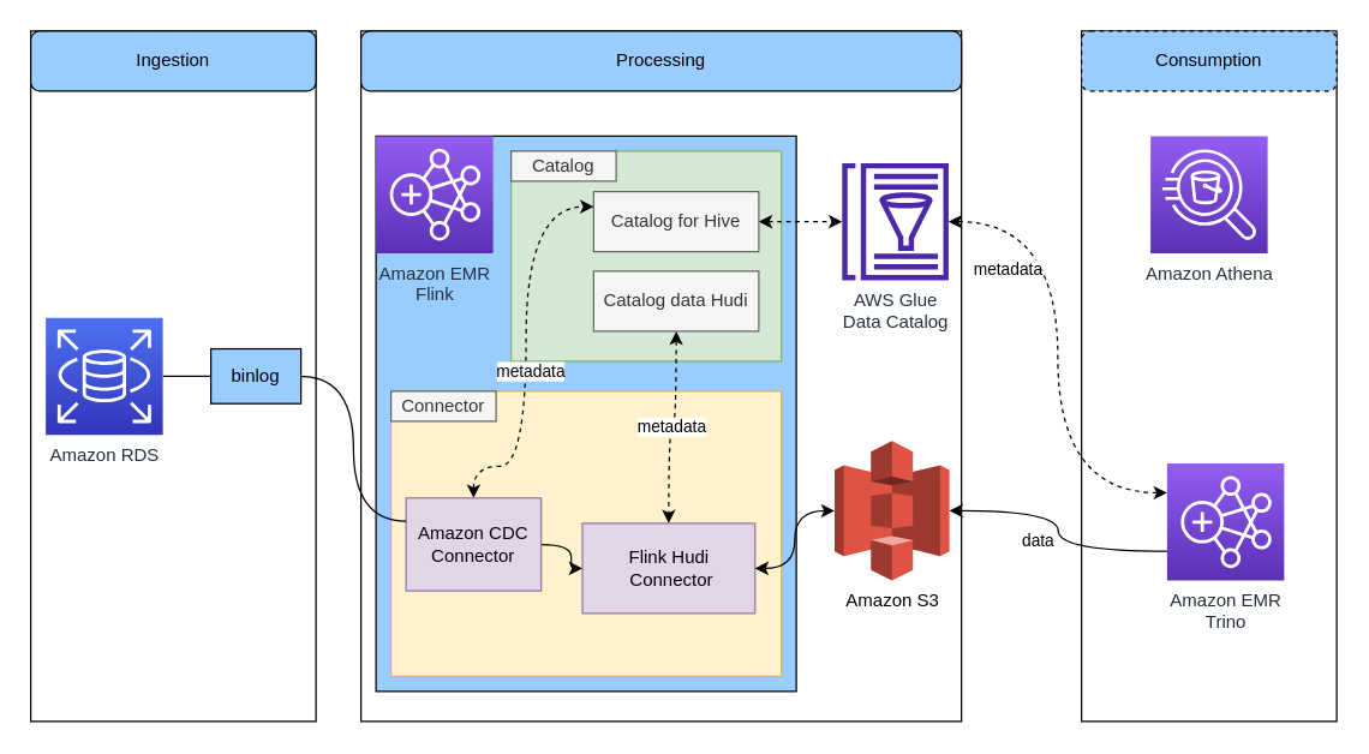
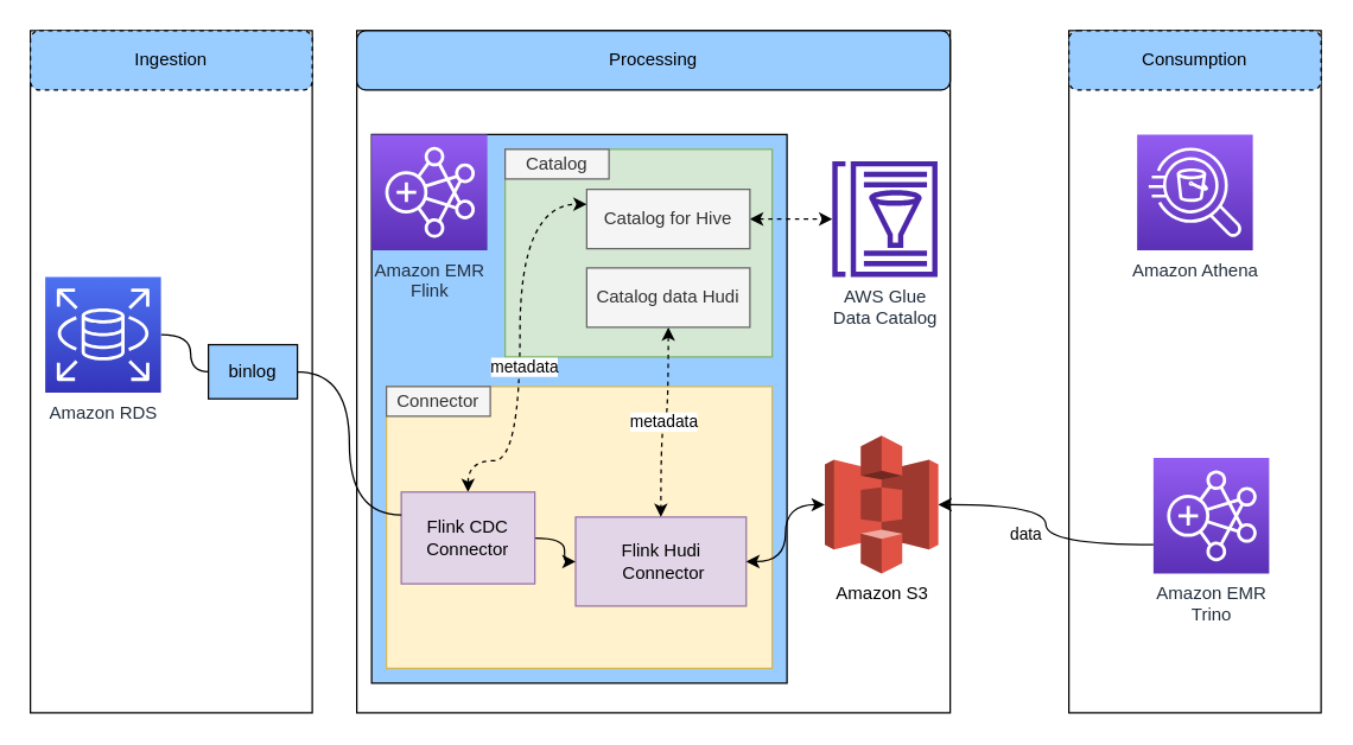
  <mxCell id="0" />
  <mxCell id="1" parent="0" />
  <mxCell id="2" value="" style="rounded=0;whiteSpace=wrap;html=1;" parent="1" vertex="1"><mxGeometry x="240" y="20" width="400" height="460" as="geometry" /></mxCell>
  <mxCell id="3" value="" style="rounded=0;whiteSpace=wrap;html=1;" parent="1" vertex="1"><mxGeometry x="720" y="20" width="170" height="460" as="geometry" /></mxCell>
  <mxCell id="4" value="" style="rounded=0;whiteSpace=wrap;html=1;" parent="1" vertex="1"><mxGeometry x="20" y="20" width="190" height="460" as="geometry" /></mxCell>
  <mxCell id="5" style="edgeStyle=orthogonalEdgeStyle;curved=1;orthogonalLoop=1;jettySize=auto;html=1;exitX=1;exitY=0.5;exitDx=0;exitDy=0;exitPerimeter=0;entryX=0;entryY=0.5;entryDx=0;entryDy=0;endArrow=none;" parent="1" source="6" target="19" edge="1"><mxGeometry relative="1" as="geometry" /></mxCell>
- <mxCell id="6" value="Amazon RDS" style="sketch=0;points=[[0,0,0],[0.25,0,0],[0.5,0,0],[0.75,0,0],[1,0,0],[0,1,0],[0.25,1,0],[0.5,1,0],[0.75,1,0],[1,1,0],[0,0.25,0],[0,0.5,0],[0,0.75,0],[1,0.25,0],[1,0.5,0],[1,0.75,0]];outlineConnect=0;fontColor=#232F3E;gradientColor=#4D72F3;gradientDirection=north;fillColor=#3334B9;strokeColor=#ffffff;dashed=0;verticalLabelPosition=bottom;verticalAlign=top;align=center;html=1;fontSize=12;fontStyle=0;aspect=fixed;shape=mxgraph.aws4.resourceIcon;resIcon=mxgraph.aws4.rds;" parent="1" vertex="1"><mxGeometry x="30" y="211" width="78" height="78" as="geometry" /></mxCell>
+ <mxCell id="6" value="Amazon RDS" style="sketch=0;points=[[0,0,0],[0.25,0,0],[0.5,0,0],[0.75,0,0],[1,0,0],[0,1,0],[0.25,1,0],[0.5,1,0],[0.75,1,0],[1,1,0],[0,0.25,0],[0,0.5,0],[0,0.75,0],[1,0.25,0],[1,0.5,0],[1,0.75,0]];outlineConnect=0;fontColor=#232F3E;gradientColor=#4D72F3;gradientDirection=north;fillColor=#3334B9;strokeColor=#ffffff;dashed=0;verticalLabelPosition=bottom;verticalAlign=top;align=center;html=1;fontSize=12;fontStyle=0;aspect=fixed;shape=mxgraph.aws4.resourceIcon;resIcon=mxgraph.aws4.rds;" parent="1" vertex="1"><mxGeometry x="30" y="186" width="78" height="78" as="geometry" /></mxCell>
  <mxCell id="7" value="Amazon Athena" style="sketch=0;points=[[0,0,0],[0.25,0,0],[0.5,0,0],[0.75,0,0],[1,0,0],[0,1,0],[0.25,1,0],[0.5,1,0],[0.75,1,0],[1,1,0],[0,0.25,0],[0,0.5,0],[0,0.75,0],[1,0.25,0],[1,0.5,0],[1,0.75,0]];outlineConnect=0;fontColor=#232F3E;gradientColor=#945DF2;gradientDirection=north;fillColor=#5A30B5;strokeColor=#ffffff;dashed=0;verticalLabelPosition=bottom;verticalAlign=top;align=center;html=1;fontSize=12;fontStyle=0;aspect=fixed;shape=mxgraph.aws4.resourceIcon;resIcon=mxgraph.aws4.athena;" parent="1" vertex="1"><mxGeometry x="766" y="90" width="78" height="78" as="geometry" /></mxCell>
  <mxCell id="8" value="Amazon EMR&lt;br&gt;Trino" style="sketch=0;points=[[0,0,0],[0.25,0,0],[0.5,0,0],[0.75,0,0],[1,0,0],[0,1,0],[0.25,1,0],[0.5,1,0],[0.75,1,0],[1,1,0],[0,0.25,0],[0,0.5,0],[0,0.75,0],[1,0.25,0],[1,0.5,0],[1,0.75,0]];outlineConnect=0;fontColor=#232F3E;gradientColor=#945DF2;gradientDirection=north;fillColor=#5A30B5;strokeColor=#ffffff;dashed=0;verticalLabelPosition=bottom;verticalAlign=top;align=center;html=1;fontSize=12;fontStyle=0;aspect=fixed;shape=mxgraph.aws4.resourceIcon;resIcon=mxgraph.aws4.emr;" parent="1" vertex="1"><mxGeometry x="777" y="308.13" width="78" height="78" as="geometry" /></mxCell>
- <mxCell id="9" value="Ingestion" style="rounded=1;whiteSpace=wrap;html=1;fillColor=#99CCFF;" parent="1" vertex="1"><mxGeometry x="20" y="20" width="190" height="40" as="geometry" /></mxCell>
+ <mxCell id="9" value="Ingestion" style="rounded=1;whiteSpace=wrap;html=1;fillColor=#99CCFF;dashed=1;" parent="1" vertex="1"><mxGeometry x="20" y="20" width="190" height="40" as="geometry" /></mxCell>
  <mxCell id="10" value="Processing" style="rounded=1;whiteSpace=wrap;html=1;fillColor=#99CCFF;" parent="1" vertex="1"><mxGeometry x="240" y="20" width="400" height="40" as="geometry" /></mxCell>
- <mxCell id="11" style="edgeStyle=orthogonalEdgeStyle;curved=1;orthogonalLoop=1;jettySize=auto;html=1;entryX=0;entryY=0.25;entryDx=0;entryDy=0;entryPerimeter=0;dashed=1;startArrow=classic;startFill=1;" parent="1" source="13" target="8" edge="1"><mxGeometry relative="1" as="geometry" /></mxCell>
- <mxCell id="12" value="metadata" style="edgeLabel;html=1;align=center;verticalAlign=middle;resizable=0;points=[];" parent="11" vertex="1" connectable="0"><mxGeometry x="-0.113" y="1" relative="1" as="geometry"><mxPoint x="-35" y="-41" as="offset" /></mxGeometry></mxCell>
  <mxCell id="13" value="AWS Glue &lt;br&gt;Data Catalog" style="sketch=0;outlineConnect=0;fontColor=#232F3E;gradientColor=none;fillColor=#4D27AA;strokeColor=none;dashed=0;verticalLabelPosition=bottom;verticalAlign=top;align=center;html=1;fontSize=12;fontStyle=0;aspect=fixed;pointerEvents=1;shape=mxgraph.aws4.glue_data_catalog;" parent="1" vertex="1"><mxGeometry x="560" y="108" width="72" height="78" as="geometry" /></mxCell>
  <mxCell id="14" value="" style="rounded=0;whiteSpace=wrap;html=1;fillColor=#99CCFF;" parent="1" vertex="1"><mxGeometry x="250" y="90" width="280" height="370" as="geometry" /></mxCell>
  <mxCell id="15" style="edgeStyle=orthogonalEdgeStyle;curved=1;orthogonalLoop=1;jettySize=auto;html=1;entryX=0;entryY=0.75;entryDx=0;entryDy=0;entryPerimeter=0;startArrow=classic;startFill=1;endArrow=none;" parent="1" source="17" target="8" edge="1"><mxGeometry relative="1" as="geometry" /></mxCell>
  <mxCell id="16" value="data" style="edgeLabel;html=1;align=center;verticalAlign=middle;resizable=0;points=[];" parent="15" vertex="1" connectable="0"><mxGeometry x="-0.558" y="-2" relative="1" as="geometry"><mxPoint x="20" y="18" as="offset" /></mxGeometry></mxCell>
  <mxCell id="17" value="Amazon S3" style="outlineConnect=0;dashed=0;verticalLabelPosition=bottom;verticalAlign=top;align=center;html=1;shape=mxgraph.aws3.s3;fillColor=#E05243;gradientColor=none;" parent="1" vertex="1"><mxGeometry x="555.5" y="293.13" width="76.5" height="93" as="geometry" /></mxCell>
  <mxCell id="18" value="Consumption" style="rounded=1;whiteSpace=wrap;html=1;fillColor=#99CCFF;dashed=1;" parent="1" vertex="1"><mxGeometry x="720" y="20" width="170" height="40" as="geometry" /></mxCell>
  <mxCell id="19" value="binlog" style="rounded=0;whiteSpace=wrap;html=1;fillColor=#99CCFF;" parent="1" vertex="1"><mxGeometry x="140" y="231.75" width="60" height="36.5" as="geometry" /></mxCell>
  <mxCell id="20" style="edgeStyle=orthogonalEdgeStyle;curved=1;orthogonalLoop=1;jettySize=auto;html=1;entryX=0;entryY=0.5;entryDx=0;entryDy=0;" parent="1" source="30" target="24" edge="1"><mxGeometry relative="1" as="geometry" /></mxCell>
  <mxCell id="21" value="Amazon EMR &lt;br&gt;Flink" style="sketch=0;points=[[0,0,0],[0.25,0,0],[0.5,0,0],[0.75,0,0],[1,0,0],[0,1,0],[0.25,1,0],[0.5,1,0],[0.75,1,0],[1,1,0],[0,0.25,0],[0,0.5,0],[0,0.75,0],[1,0.25,0],[1,0.5,0],[1,0.75,0]];outlineConnect=0;fontColor=#232F3E;gradientColor=#945DF2;gradientDirection=north;fillColor=#5A30B5;strokeColor=#ffffff;dashed=0;verticalLabelPosition=bottom;verticalAlign=top;align=center;html=1;fontSize=12;fontStyle=0;aspect=fixed;shape=mxgraph.aws4.resourceIcon;resIcon=mxgraph.aws4.emr;" parent="1" vertex="1"><mxGeometry x="250" y="90" width="78" height="78" as="geometry" /></mxCell>
  <mxCell id="22" value="" style="rounded=0;whiteSpace=wrap;html=1;fillColor=#d5e8d4;strokeColor=#82b366;" parent="1" vertex="1"><mxGeometry x="340" y="100" width="180" height="140" as="geometry" /></mxCell>
  <mxCell id="23" value="" style="rounded=0;whiteSpace=wrap;html=1;fillColor=#fff2cc;strokeColor=#d6b656;" parent="1" vertex="1"><mxGeometry x="260" y="260" width="260" height="190" as="geometry" /></mxCell>
  <mxCell id="24" value="Flink Hudi&lt;br&gt;&amp;nbsp;Connector" style="rounded=0;whiteSpace=wrap;html=1;fillColor=#e1d5e7;strokeColor=#9673a6;" parent="1" vertex="1"><mxGeometry x="387.5" y="348" width="115" height="60" as="geometry" /></mxCell>
  <mxCell id="25" style="edgeStyle=orthogonalEdgeStyle;orthogonalLoop=1;jettySize=auto;html=1;exitX=1;exitY=0.5;exitDx=0;exitDy=0;dashed=1;startArrow=classic;startFill=1;curved=1;" parent="1" source="26" target="13" edge="1"><mxGeometry relative="1" as="geometry" /></mxCell>
  <mxCell id="26" value="Catalog for Hive" style="rounded=0;whiteSpace=wrap;html=1;fillColor=#f5f5f5;strokeColor=#666666;fontColor=#333333;" parent="1" vertex="1"><mxGeometry x="395" y="127" width="110" height="40" as="geometry" /></mxCell>
  <mxCell id="27" style="edgeStyle=orthogonalEdgeStyle;curved=1;orthogonalLoop=1;jettySize=auto;html=1;entryX=0;entryY=0.5;entryDx=0;entryDy=0;strokeWidth=1;fontColor=default;startArrow=none;startFill=0;endArrow=classic;endFill=1;" parent="1" source="30" target="24" edge="1"><mxGeometry relative="1" as="geometry" /></mxCell>
  <mxCell id="28" style="edgeStyle=orthogonalEdgeStyle;curved=1;orthogonalLoop=1;jettySize=auto;html=1;entryX=0;entryY=0.25;entryDx=0;entryDy=0;dashed=1;startArrow=classic;startFill=1;exitX=0.5;exitY=0;exitDx=0;exitDy=0;" edge="1" parent="1" source="30" target="26"><mxGeometry relative="1" as="geometry"><Array as="points"><mxPoint x="315" y="310" /><mxPoint x="350" y="310" /><mxPoint x="350" y="137" /></Array></mxGeometry></mxCell>
  <mxCell id="29" value="metadata" style="edgeLabel;html=1;align=center;verticalAlign=middle;resizable=0;points=[];" vertex="1" connectable="0" parent="28"><mxGeometry x="-0.127" y="-2" relative="1" as="geometry"><mxPoint as="offset" /></mxGeometry></mxCell>
- <mxCell id="30" value="Amazon CDC&lt;br&gt;Connector" style="rounded=0;whiteSpace=wrap;html=1;fillColor=#e1d5e7;strokeColor=#9673a6;" parent="1" vertex="1"><mxGeometry x="270" y="331.13" width="90" height="61.87" as="geometry" /></mxCell>
+ <mxCell id="30" value="Flink CDC&lt;br&gt;Connector" style="rounded=0;whiteSpace=wrap;html=1;fillColor=#e1d5e7;strokeColor=#9673a6;" parent="1" vertex="1"><mxGeometry x="270" y="331.13" width="90" height="61.87" as="geometry" /></mxCell>
  <mxCell id="31" style="edgeStyle=orthogonalEdgeStyle;orthogonalLoop=1;jettySize=auto;html=1;entryX=0;entryY=0.25;entryDx=0;entryDy=0;strokeWidth=1;fontColor=default;startArrow=none;startFill=0;endArrow=none;endFill=1;curved=1;" parent="1" source="19" target="30" edge="1"><mxGeometry relative="1" as="geometry" /></mxCell>
  <mxCell id="32" style="edgeStyle=orthogonalEdgeStyle;curved=1;orthogonalLoop=1;jettySize=auto;html=1;entryX=0;entryY=0.5;entryDx=0;entryDy=0;entryPerimeter=0;strokeColor=default;startArrow=classic;startFill=1;" parent="1" source="24" target="17" edge="1"><mxGeometry relative="1" as="geometry" /></mxCell>
  <mxCell id="33" value="Catalog" style="rounded=0;whiteSpace=wrap;html=1;fillColor=#f5f5f5;strokeColor=#666666;fontColor=#333333;" vertex="1" parent="1"><mxGeometry x="340" y="100" width="70" height="20" as="geometry" /></mxCell>
  <mxCell id="34" value="Connector" style="rounded=0;whiteSpace=wrap;html=1;fillColor=#f5f5f5;strokeColor=#666666;fontColor=#333333;" vertex="1" parent="1"><mxGeometry x="260" y="260" width="70" height="20" as="geometry" /></mxCell>
  <mxCell id="35" value="metadata" style="edgeStyle=orthogonalEdgeStyle;curved=1;orthogonalLoop=1;jettySize=auto;html=1;entryX=0.5;entryY=0;entryDx=0;entryDy=0;dashed=1;startArrow=classic;startFill=1;" edge="1" parent="1" source="36" target="24"><mxGeometry relative="1" as="geometry" /></mxCell>
  <mxCell id="36" value="Catalog data Hudi" style="rounded=0;whiteSpace=wrap;html=1;fillColor=#f5f5f5;strokeColor=#666666;fontColor=#333333;" vertex="1" parent="1"><mxGeometry x="395" y="180" width="110" height="40" as="geometry" /></mxCell>
